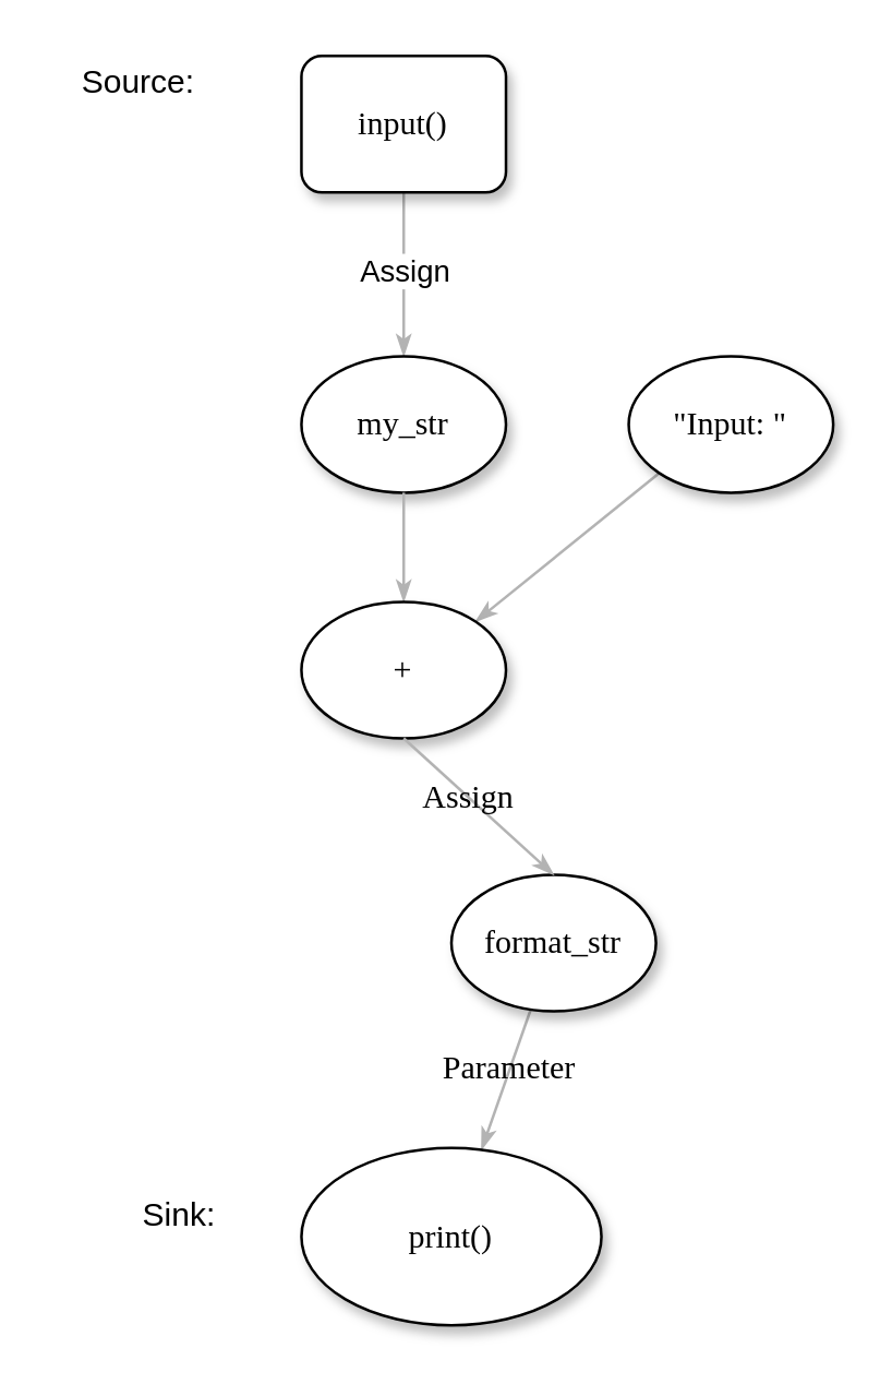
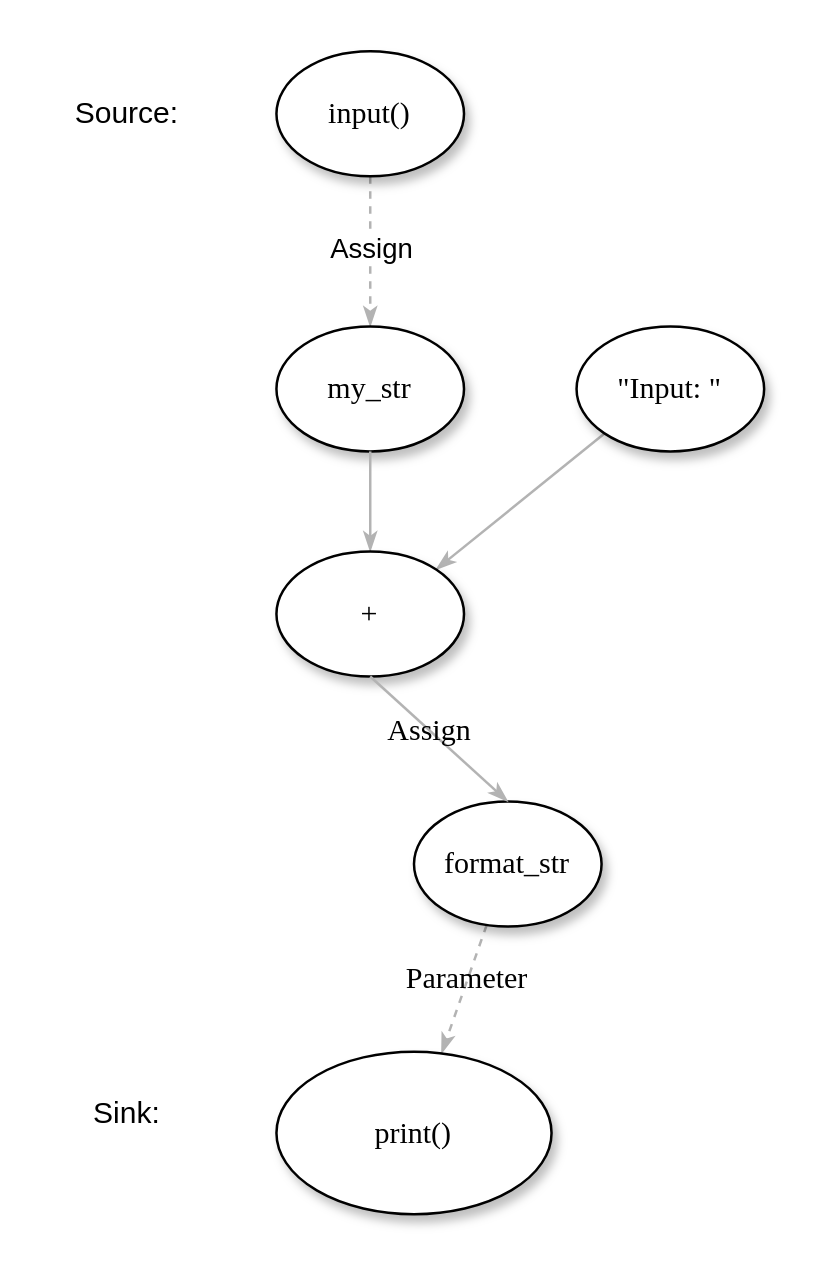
  <mxCell id="0" />
  <mxCell id="1" parent="0" />
- <mxCell id="2" style="edgeStyle=none;rounded=1;html=1;labelBackgroundColor=none;startArrow=none;startFill=0;startSize=5;endArrow=classicThin;endFill=1;endSize=5;jettySize=auto;orthogonalLoop=1;strokeColor=#B3B3B3;strokeWidth=1;fontFamily=Verdana;fontSize=12;exitX=0.5;exitY=1;exitDx=0;exitDy=0;" parent="1" source="9" target="5" edge="1"><mxGeometry relative="1" as="geometry"><mxPoint x="169.211" y="69.995" as="sourcePoint" /></mxGeometry></mxCell>
+ <mxCell id="2" style="edgeStyle=none;rounded=1;html=1;labelBackgroundColor=none;startArrow=none;startFill=0;startSize=5;endArrow=classicThin;endFill=1;endSize=5;jettySize=auto;orthogonalLoop=1;strokeColor=#B3B3B3;strokeWidth=1;fontFamily=Verdana;fontSize=12;exitX=0.5;exitY=1;exitDx=0;exitDy=0;dashed=1;" parent="1" source="9" target="5" edge="1"><mxGeometry relative="1" as="geometry"><mxPoint x="169.211" y="69.995" as="sourcePoint" /></mxGeometry></mxCell>
  <mxCell id="3" value="Assign" style="edgeLabel;html=1;align=center;verticalAlign=middle;resizable=0;points=[];" vertex="1" connectable="0" parent="2"><mxGeometry x="-0.571" relative="1" as="geometry"><mxPoint y="15" as="offset" /></mxGeometry></mxCell>
  <mxCell id="4" value="" style="edgeStyle=none;rounded=1;html=1;labelBackgroundColor=none;startArrow=none;startFill=0;startSize=5;endArrow=classicThin;endFill=1;endSize=5;jettySize=auto;orthogonalLoop=1;strokeColor=#B3B3B3;strokeWidth=1;fontFamily=Verdana;fontSize=12;exitX=0;exitY=1;exitDx=0;exitDy=0;entryX=1;entryY=0;entryDx=0;entryDy=0;" parent="1" source="10" target="14" edge="1"><mxGeometry x="0.025" y="19" relative="1" as="geometry"><mxPoint x="200" y="240" as="targetPoint" /><Array as="points" /><mxPoint as="offset" /></mxGeometry></mxCell>
  <mxCell id="5" value="my_str" style="ellipse;whiteSpace=wrap;html=1;rounded=0;shadow=1;comic=0;labelBackgroundColor=none;strokeWidth=1;fontFamily=Verdana;fontSize=12;align=center;" parent="1" vertex="1"><mxGeometry x="110" y="130" width="75" height="50" as="geometry" /></mxCell>
- <mxCell id="6" value="Parameter" style="edgeStyle=none;rounded=1;html=1;labelBackgroundColor=none;startArrow=none;startFill=0;startSize=5;endArrow=classicThin;endFill=1;endSize=5;jettySize=auto;orthogonalLoop=1;strokeColor=#B3B3B3;strokeWidth=1;fontFamily=Verdana;fontSize=12" parent="1" source="7" target="8" edge="1"><mxGeometry x="-0.143" relative="1" as="geometry"><mxPoint as="offset" /></mxGeometry></mxCell>
+ <mxCell id="6" value="Parameter" style="edgeStyle=none;rounded=1;html=1;labelBackgroundColor=none;startArrow=none;startFill=0;startSize=5;endArrow=classicThin;endFill=1;endSize=5;jettySize=auto;orthogonalLoop=1;strokeColor=#B3B3B3;strokeWidth=1;fontFamily=Verdana;fontSize=12;dashed=1;" parent="1" source="7" target="8" edge="1"><mxGeometry x="-0.143" relative="1" as="geometry"><mxPoint as="offset" /></mxGeometry></mxCell>
  <mxCell id="7" value="format_str" style="ellipse;whiteSpace=wrap;html=1;rounded=0;shadow=1;comic=0;labelBackgroundColor=none;strokeWidth=1;fontFamily=Verdana;fontSize=12;align=center;" parent="1" vertex="1"><mxGeometry x="165" y="320" width="75" height="50" as="geometry" /></mxCell>
  <mxCell id="8" value="print()" style="ellipse;whiteSpace=wrap;html=1;rounded=0;shadow=1;comic=0;labelBackgroundColor=none;strokeWidth=1;fontFamily=Verdana;fontSize=12;align=center;" parent="1" vertex="1"><mxGeometry x="110" y="420" width="110" height="65" as="geometry" /></mxCell>
- <mxCell id="9" value="input()" style="whiteSpace=wrap;html=1;shadow=1;comic=0;labelBackgroundColor=none;strokeWidth=1;fontFamily=Verdana;fontSize=12;align=center;rounded=1;" vertex="1" parent="1"><mxGeometry x="110" y="20" width="75" height="50" as="geometry" /></mxCell>
+ <mxCell id="9" value="input()" style="ellipse;whiteSpace=wrap;html=1;rounded=0;shadow=1;comic=0;labelBackgroundColor=none;strokeWidth=1;fontFamily=Verdana;fontSize=12;align=center;" vertex="1" parent="1"><mxGeometry x="110" y="20" width="75" height="50" as="geometry" /></mxCell>
  <mxCell id="10" value="&quot;Input: &quot;" style="ellipse;whiteSpace=wrap;html=1;rounded=0;shadow=1;comic=0;labelBackgroundColor=none;strokeWidth=1;fontFamily=Verdana;fontSize=12;align=center;" vertex="1" parent="1"><mxGeometry x="230" y="130" width="75" height="50" as="geometry" /></mxCell>
- <mxCell id="11" value="Source:" style="text;html=1;resizable=0;autosize=1;align=center;verticalAlign=middle;points=[];fillColor=none;strokeColor=none;rounded=0;" vertex="1" parent="1"><mxGeometry x="20" y="20" width="60" height="20" as="geometry" /></mxCell>
- <mxCell id="12" value="Sink:" style="text;html=1;resizable=0;autosize=1;align=center;verticalAlign=middle;points=[];fillColor=none;strokeColor=none;rounded=0;" vertex="1" parent="1"><mxGeometry x="45" y="435" width="40" height="20" as="geometry" /></mxCell>
+ <mxCell id="11" value="Source:" style="text;html=1;resizable=0;autosize=1;align=center;verticalAlign=middle;points=[];fillColor=none;strokeColor=none;rounded=0;" vertex="1" parent="1"><mxGeometry x="20" y="35" width="60" height="20" as="geometry" /></mxCell>
+ <mxCell id="12" value="Sink:" style="text;html=1;resizable=0;autosize=1;align=center;verticalAlign=middle;points=[];fillColor=none;strokeColor=none;rounded=0;" vertex="1" parent="1"><mxGeometry x="30" y="435" width="40" height="20" as="geometry" /></mxCell>
  <mxCell id="13" value="" style="edgeStyle=none;rounded=1;html=1;labelBackgroundColor=none;startArrow=none;startFill=0;startSize=5;endArrow=classicThin;endFill=1;endSize=5;jettySize=auto;orthogonalLoop=1;strokeColor=#B3B3B3;strokeWidth=1;fontFamily=Verdana;fontSize=12;exitX=0.5;exitY=1;exitDx=0;exitDy=0;entryX=0.5;entryY=0;entryDx=0;entryDy=0;" edge="1" parent="1" source="5" target="14"><mxGeometry x="-0.143" relative="1" as="geometry"><mxPoint x="305" y="280" as="sourcePoint" /><mxPoint x="305" y="350" as="targetPoint" /><mxPoint as="offset" /></mxGeometry></mxCell>
  <mxCell id="14" value="+" style="ellipse;whiteSpace=wrap;html=1;rounded=0;shadow=1;comic=0;labelBackgroundColor=none;strokeWidth=1;fontFamily=Verdana;fontSize=12;align=center;" vertex="1" parent="1"><mxGeometry x="110" y="220" width="75" height="50" as="geometry" /></mxCell>
  <mxCell id="15" value="Assign" style="edgeStyle=none;rounded=1;html=1;labelBackgroundColor=none;startArrow=none;startFill=0;startSize=5;endArrow=classicThin;endFill=1;endSize=5;jettySize=auto;orthogonalLoop=1;strokeColor=#B3B3B3;strokeWidth=1;fontFamily=Verdana;fontSize=12;exitX=0.5;exitY=1;exitDx=0;exitDy=0;entryX=0.5;entryY=0;entryDx=0;entryDy=0;" edge="1" parent="1" source="14" target="7"><mxGeometry x="-0.143" relative="1" as="geometry"><mxPoint x="157.5" y="190" as="sourcePoint" /><mxPoint x="157.5" y="230" as="targetPoint" /><mxPoint as="offset" /></mxGeometry></mxCell>
